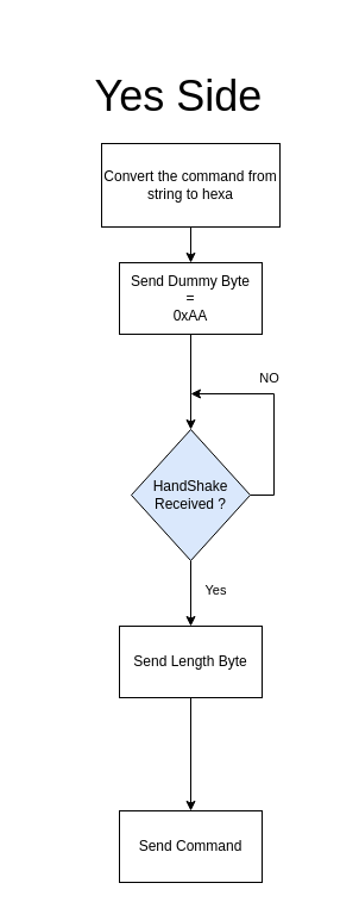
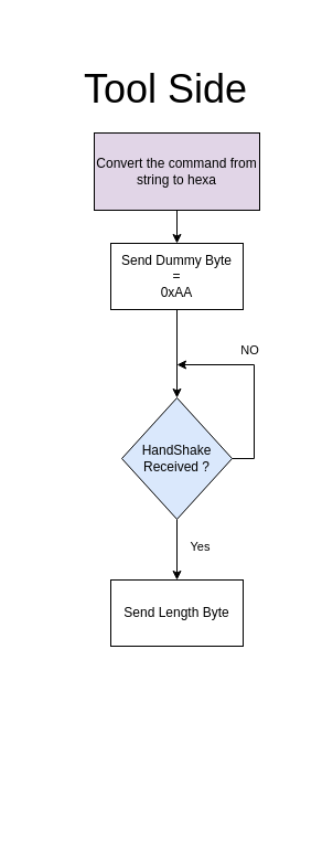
  <mxCell id="0" />
  <mxCell id="1" parent="0" />
- <mxCell id="2" value="&lt;font style=&quot;font-size: 36px;&quot;&gt;Yes Side&lt;/font&gt;" style="text;html=1;strokeColor=none;fillColor=none;align=center;verticalAlign=middle;whiteSpace=wrap;rounded=0;" vertex="1" parent="1"><mxGeometry x="20" y="20" width="260" height="120" as="geometry" /></mxCell>
+ <mxCell id="2" value="&lt;font style=&quot;font-size: 36px;&quot;&gt;Tool Side&lt;/font&gt;" style="text;html=1;strokeColor=none;fillColor=none;align=center;verticalAlign=middle;whiteSpace=wrap;rounded=0;" vertex="1" parent="1"><mxGeometry x="20" y="20" width="260" height="120" as="geometry" /></mxCell>
  <mxCell id="3" value="" style="edgeStyle=orthogonalEdgeStyle;rounded=0;orthogonalLoop=1;jettySize=auto;html=1;" edge="1" parent="1" source="4" target="9"><mxGeometry relative="1" as="geometry" /></mxCell>
  <mxCell id="4" value="Send Dummy Byte&lt;br&gt;=&lt;br&gt;0xAA" style="rounded=0;whiteSpace=wrap;html=1;" vertex="1" parent="1"><mxGeometry x="100" y="220" width="120" height="60" as="geometry" /></mxCell>
  <mxCell id="5" value="" style="edgeStyle=orthogonalEdgeStyle;rounded=0;orthogonalLoop=1;jettySize=auto;html=1;exitX=1;exitY=0.5;exitDx=0;exitDy=0;" edge="1" parent="1" source="9"><mxGeometry relative="1" as="geometry"><mxPoint x="160" y="330" as="targetPoint" /><Array as="points"><mxPoint x="230" y="415" /><mxPoint x="230" y="330" /><mxPoint x="160" y="330" /></Array></mxGeometry></mxCell>
  <mxCell id="6" value="NO&lt;br&gt;" style="edgeLabel;html=1;align=center;verticalAlign=middle;resizable=0;points=[];" vertex="1" connectable="0" parent="5"><mxGeometry x="0.16" y="-2" relative="1" as="geometry"><mxPoint x="-7" y="-17" as="offset" /></mxGeometry></mxCell>
  <mxCell id="7" value="" style="edgeStyle=orthogonalEdgeStyle;rounded=0;orthogonalLoop=1;jettySize=auto;html=1;" edge="1" parent="1" source="9" target="11"><mxGeometry relative="1" as="geometry" /></mxCell>
  <mxCell id="8" value="Yes" style="edgeLabel;html=1;align=center;verticalAlign=middle;resizable=0;points=[];" vertex="1" connectable="0" parent="7"><mxGeometry x="-0.352" relative="1" as="geometry"><mxPoint x="20" y="6" as="offset" /></mxGeometry></mxCell>
  <mxCell id="9" value="HandShake&lt;br&gt;Received ?" style="rhombus;whiteSpace=wrap;html=1;rounded=0;fillColor=#dae8fc;" vertex="1" parent="1"><mxGeometry x="110" y="360" width="100" height="110" as="geometry" /></mxCell>
- <mxCell id="10" value="" style="edgeStyle=orthogonalEdgeStyle;rounded=0;orthogonalLoop=1;jettySize=auto;html=1;" edge="1" parent="1" source="11" target="12"><mxGeometry relative="1" as="geometry" /></mxCell>
  <mxCell id="11" value="Send Length Byte" style="whiteSpace=wrap;html=1;rounded=0;" vertex="1" parent="1"><mxGeometry x="100" y="525" width="120" height="60" as="geometry" /></mxCell>
- <mxCell id="12" value="Send Command" style="whiteSpace=wrap;html=1;rounded=0;" vertex="1" parent="1"><mxGeometry x="100" y="680" width="120" height="60" as="geometry" /></mxCell>
  <mxCell id="13" value="" style="edgeStyle=orthogonalEdgeStyle;rounded=0;orthogonalLoop=1;jettySize=auto;html=1;" edge="1" parent="1" source="14" target="4"><mxGeometry relative="1" as="geometry" /></mxCell>
- <mxCell id="14" value="Convert the command from string to hexa" style="rounded=0;whiteSpace=wrap;html=1;" vertex="1" parent="1"><mxGeometry x="85" y="120" width="150" height="70" as="geometry" /></mxCell>
+ <mxCell id="14" value="Convert the command from string to hexa" style="rounded=0;whiteSpace=wrap;html=1;fillColor=#e1d5e7;" vertex="1" parent="1"><mxGeometry x="85" y="120" width="150" height="70" as="geometry" /></mxCell>
